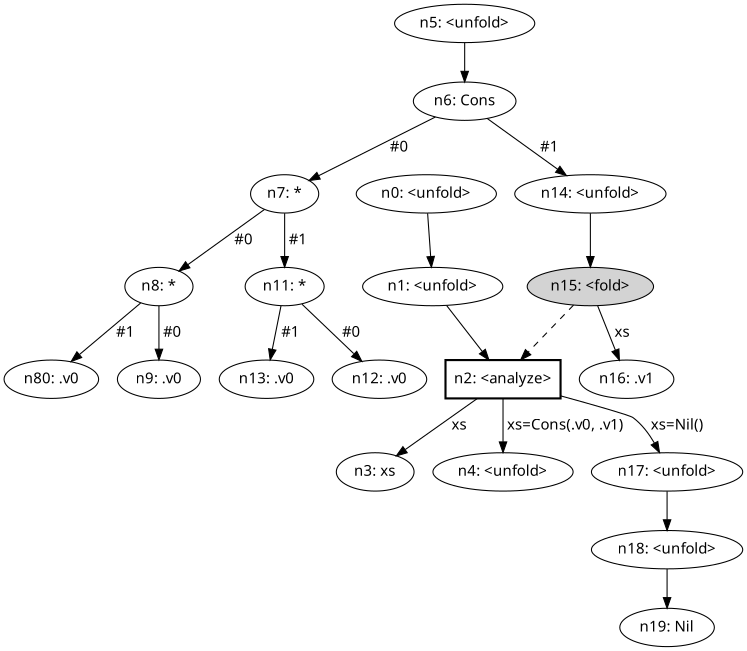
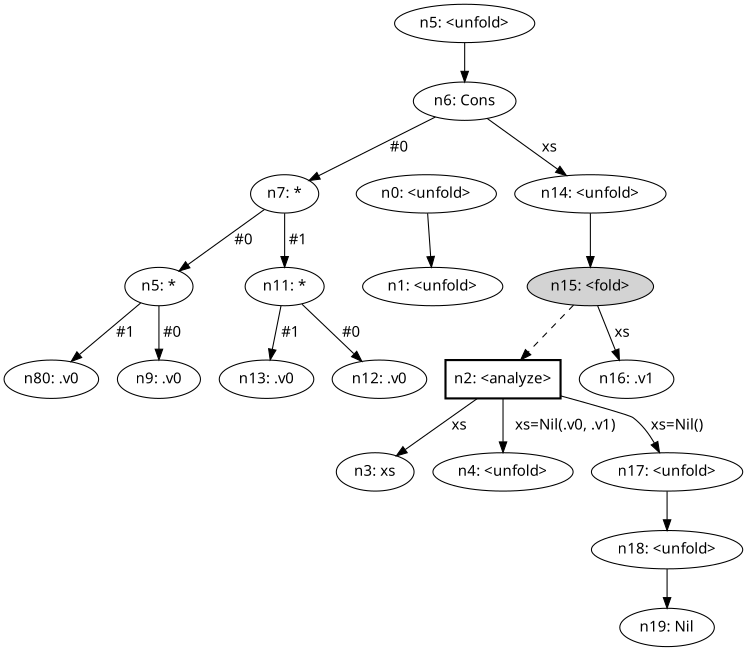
  digraph {
    node [fontname="bold helvetica"]
    edge [fontname="bold helvetica"]
    n1 [label="n0: <unfold>"]
    n2 [label="n1: <unfold>"]
    n3 [label="n2: <analyze>" shape=box style=bold]
    n4 [label="n3: xs"]
    n5 [label="n4: <unfold>"]
    n6 [label="n17: <unfold>"]
    n7 [label="n18: <unfold>"]
    n8 [label="n5: <unfold>"]
    n9 [label="n6: Cons"]
    n10 [label="n7: *"]
    n11 [label="n14: <unfold>"]
-   n12 [label="n8: *"]
+   n12 [label="n5: *"]
    n13 [label="n11: *"]
    n14 [label="n15: <fold>" style=filled]
    n15 [label="n9: .v0"]
    n16 [label="n80: .v0"]
    n17 [label="n12: .v0"]
    n18 [label="n13: .v0"]
    n19 [label="n16: .v1"]
    n20 [label="n19: Nil"]
    n1 -> n2
-   n2 -> n3
    n3 -> n4 [label=" xs "]
-   n3 -> n5 [label=" xs=Cons(.v0, .v1) "]
+   n3 -> n5 [label=" xs=Nil(.v0, .v1) "]
    n3 -> n6 [label=" xs=Nil() "]
    n6 -> n7
    n7 -> n20
    n8 -> n9
    n9 -> n10 [label=" #0 "]
-   n9 -> n11 [label=" #1 "]
+   n9 -> n11 [label=" xs "]
    n10 -> n12 [label=" #0 "]
    n10 -> n13 [label=" #1 "]
    n11 -> n14
    n12 -> n15 [label=" #0 "]
    n12 -> n16 [label=" #1 "]
    n13 -> n17 [label=" #0 "]
    n13 -> n18 [label=" #1 "]
    n14 -> n3 [style=dashed]
    n14 -> n19 [label=" xs "]
  }
